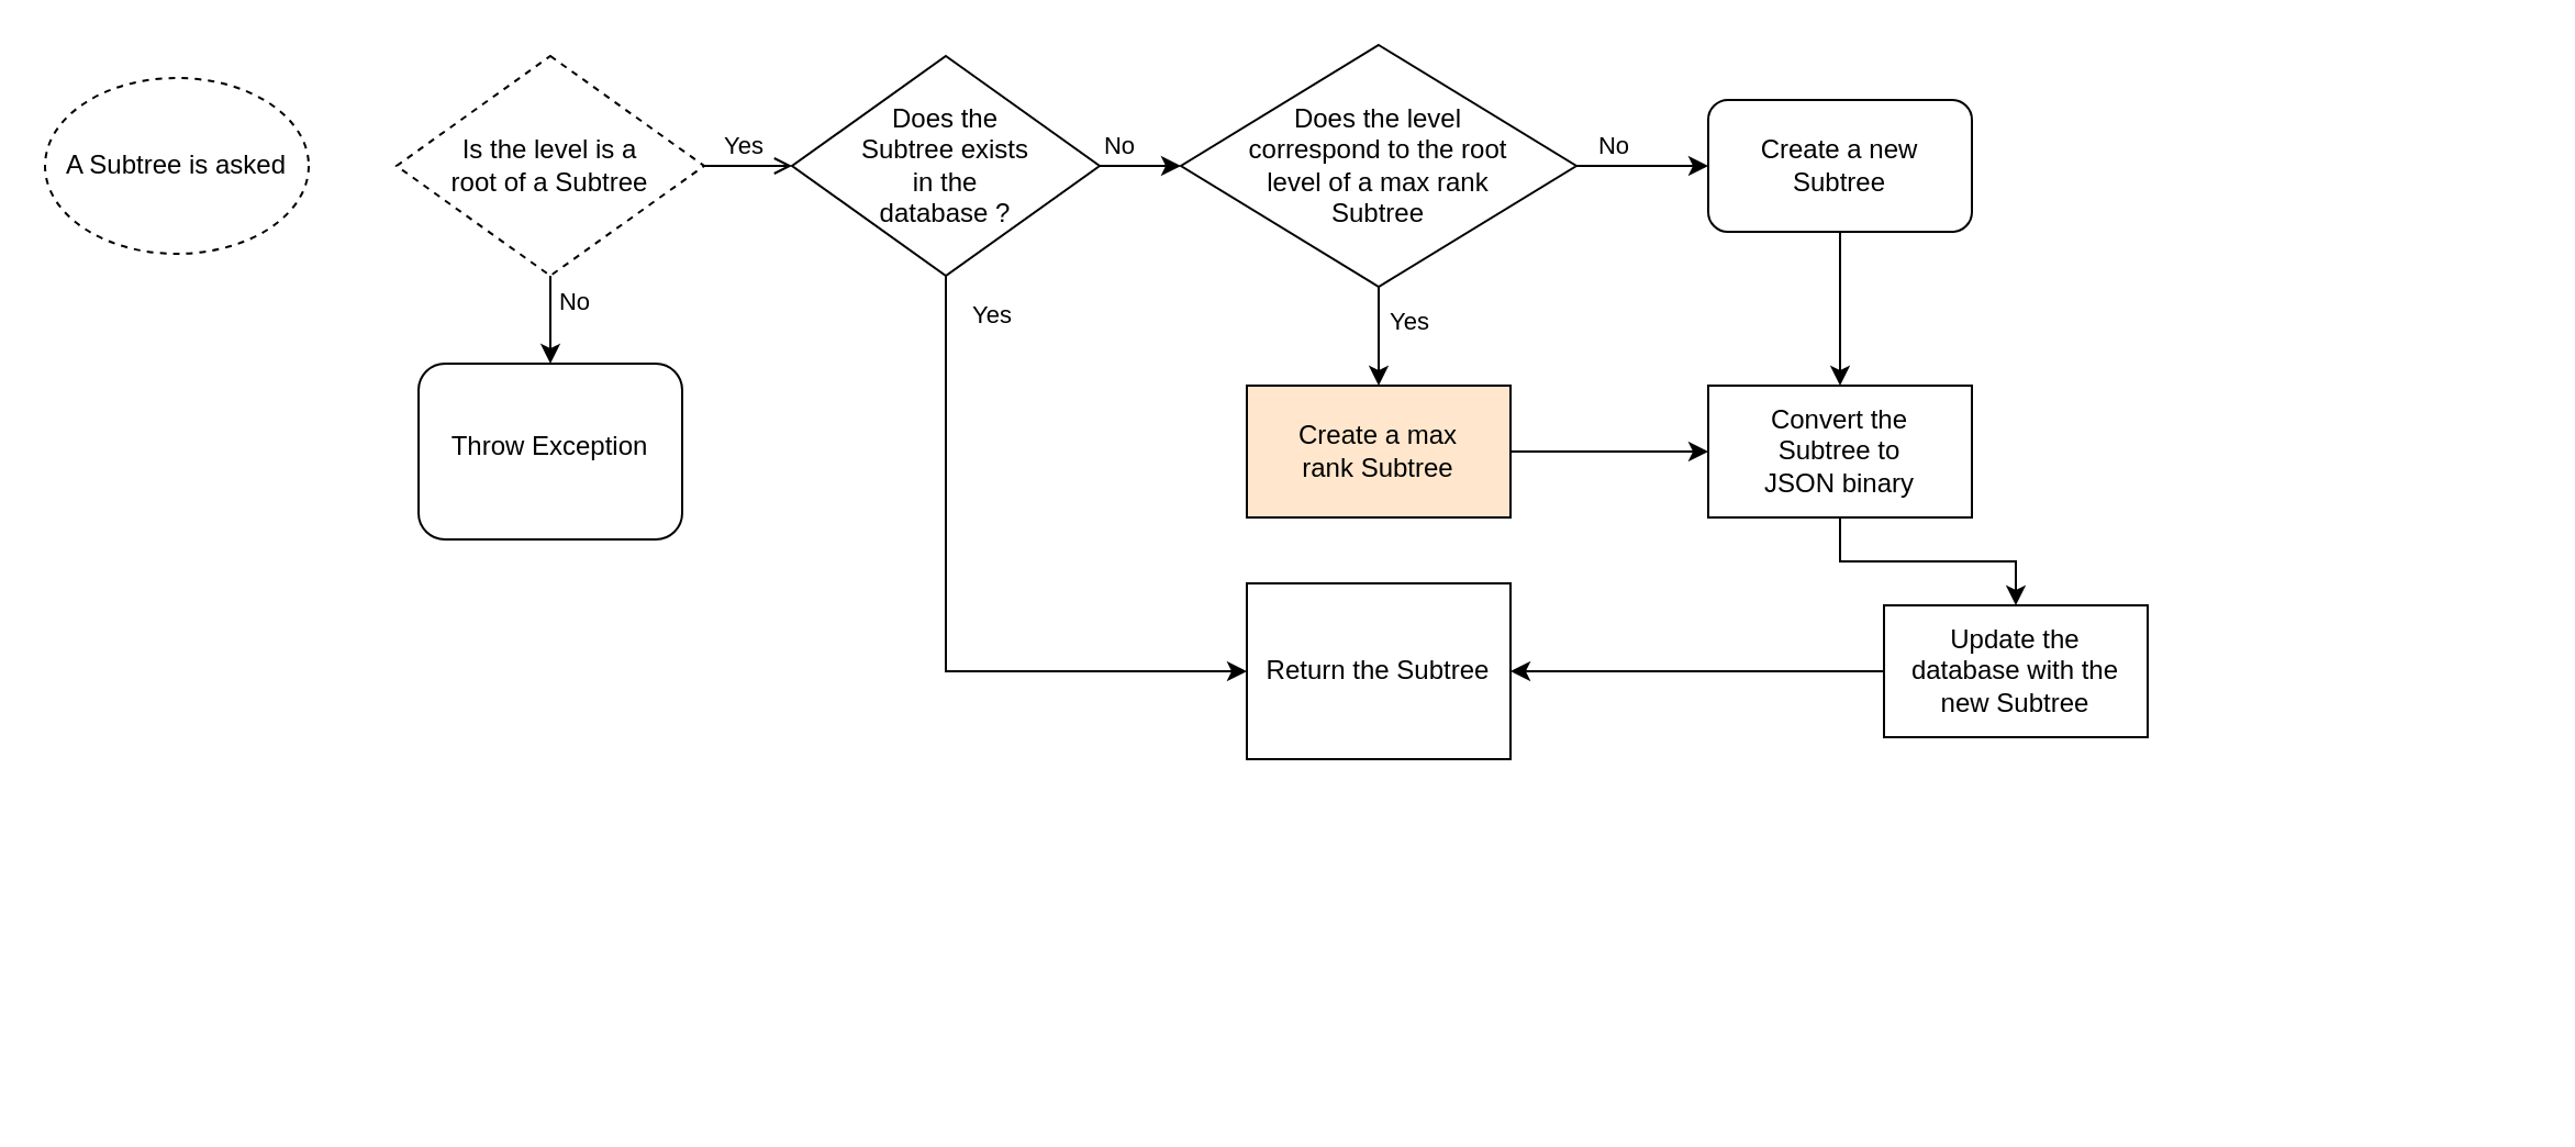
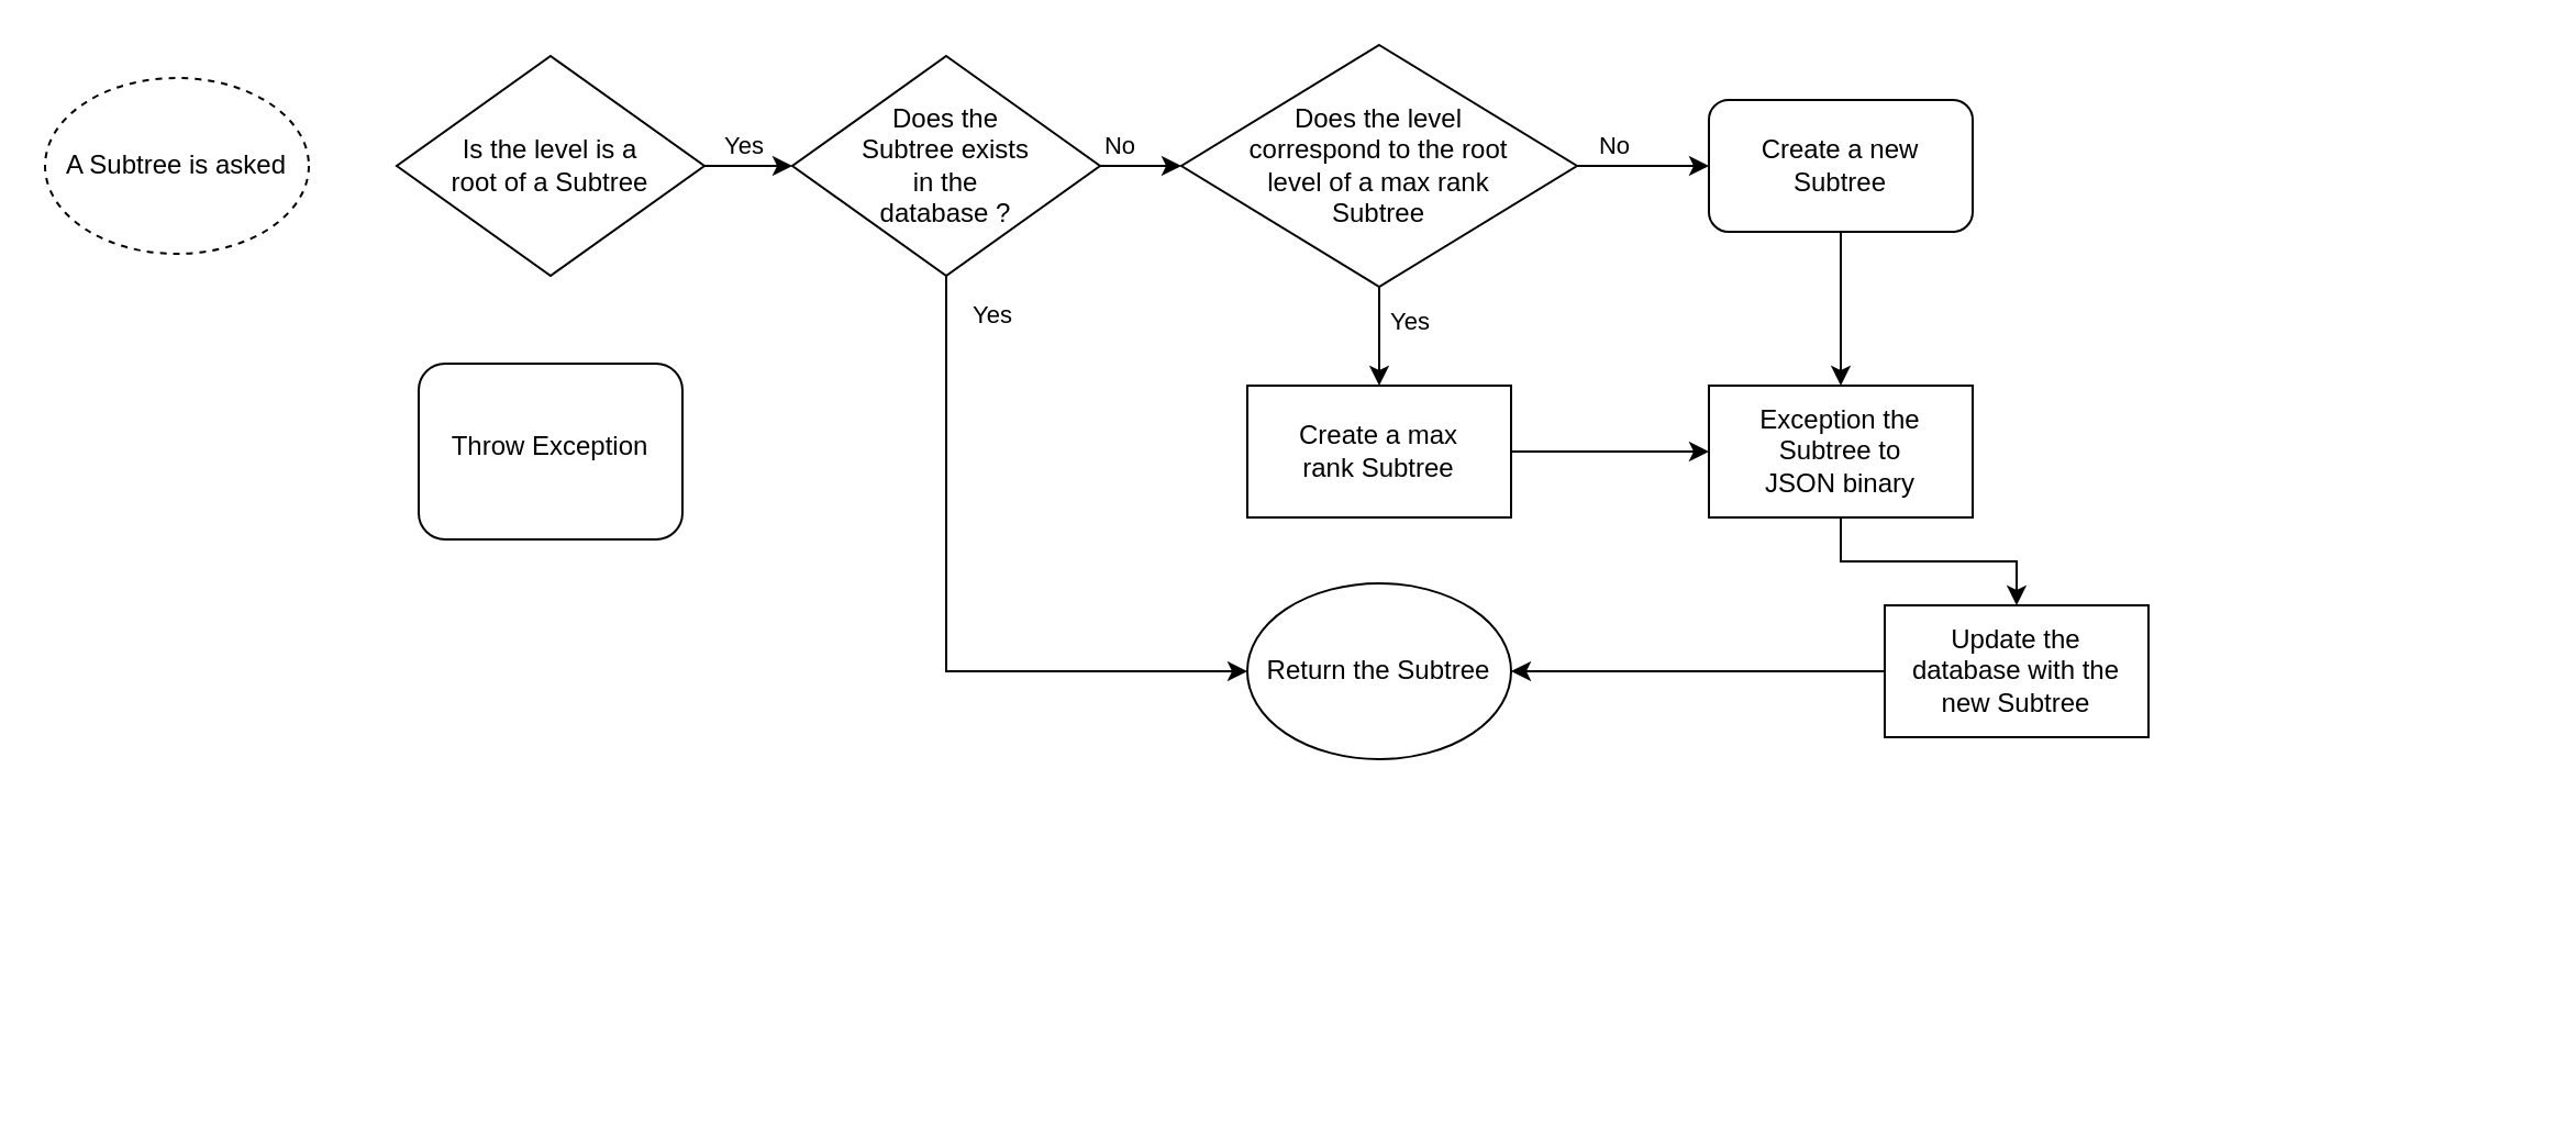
  <mxCell id="0" />
  <mxCell id="1" parent="0" />
  <mxCell id="2" style="edgeStyle=orthogonalEdgeStyle;rounded=0;orthogonalLoop=1;jettySize=auto;html=1;exitX=0;exitY=0.5;exitDx=0;exitDy=0;entryX=1;entryY=0.5;entryDx=0;entryDy=0;" parent="1" edge="1"><mxGeometry relative="1" as="geometry"><mxPoint x="1150" y="500" as="sourcePoint" /></mxGeometry></mxCell>
  <mxCell id="3" value="A Subtree is asked" style="ellipse;whiteSpace=wrap;html=1;dashed=1;" parent="1" vertex="1"><mxGeometry x="20" y="35" width="120" height="80" as="geometry" /></mxCell>
- <mxCell id="4" style="edgeStyle=orthogonalEdgeStyle;rounded=0;orthogonalLoop=1;jettySize=auto;html=1;exitX=1;exitY=0.5;exitDx=0;exitDy=0;endArrow=open;" edge="1" parent="1" source="8" target="14"><mxGeometry relative="1" as="geometry" /></mxCell>
+ <mxCell id="4" style="edgeStyle=orthogonalEdgeStyle;rounded=0;orthogonalLoop=1;jettySize=auto;html=1;exitX=1;exitY=0.5;exitDx=0;exitDy=0;" edge="1" parent="1" source="8" target="14"><mxGeometry relative="1" as="geometry" /></mxCell>
  <mxCell id="5" value="Yes" style="edgeLabel;html=1;align=center;verticalAlign=middle;resizable=0;points=[];" vertex="1" connectable="0" parent="4"><mxGeometry x="-0.15" y="-2" relative="1" as="geometry"><mxPoint y="-12" as="offset" /></mxGeometry></mxCell>
- <mxCell id="6" style="edgeStyle=orthogonalEdgeStyle;rounded=0;orthogonalLoop=1;jettySize=auto;html=1;exitX=0.5;exitY=1;exitDx=0;exitDy=0;" edge="1" parent="1" source="8" target="9"><mxGeometry relative="1" as="geometry" /></mxCell>
- <mxCell id="7" value="No" style="edgeLabel;html=1;align=center;verticalAlign=middle;resizable=0;points=[];" vertex="1" connectable="0" parent="6"><mxGeometry x="-0.45" y="-1" relative="1" as="geometry"><mxPoint x="11" as="offset" /></mxGeometry></mxCell>
- <mxCell id="8" value="Is the level is a root&amp;nbsp;&lt;span style=&quot;background-color: initial;&quot;&gt;of a Subtree&lt;/span&gt;" style="rhombus;whiteSpace=wrap;html=1;shadow=0;fontFamily=Helvetica;fontSize=12;align=center;strokeWidth=1;spacing=24;spacingTop=0;dashed=1;" parent="1" vertex="1"><mxGeometry x="180" y="25" width="140" height="100" as="geometry" /></mxCell>
+ <mxCell id="8" value="Is the level is a root&amp;nbsp;&lt;span style=&quot;background-color: initial;&quot;&gt;of a Subtree&lt;/span&gt;" style="rhombus;whiteSpace=wrap;html=1;shadow=0;fontFamily=Helvetica;fontSize=12;align=center;strokeWidth=1;spacing=24;spacingTop=0;" parent="1" vertex="1"><mxGeometry x="180" y="25" width="140" height="100" as="geometry" /></mxCell>
  <mxCell id="9" value="Throw Exception" style="whiteSpace=wrap;html=1;shadow=0;strokeWidth=1;spacing=6;spacingTop=-4;rounded=1;" parent="1" vertex="1"><mxGeometry x="190" y="165" width="120" height="80" as="geometry" /></mxCell>
  <mxCell id="10" style="edgeStyle=orthogonalEdgeStyle;rounded=0;orthogonalLoop=1;jettySize=auto;html=1;exitX=1;exitY=0.5;exitDx=0;exitDy=0;entryX=0;entryY=0.5;entryDx=0;entryDy=0;" parent="1" source="14" target="20" edge="1"><mxGeometry relative="1" as="geometry"><mxPoint x="517" y="75" as="targetPoint" /></mxGeometry></mxCell>
  <mxCell id="11" value="No" style="edgeLabel;html=1;align=center;verticalAlign=middle;resizable=0;points=[];" parent="10" vertex="1" connectable="0"><mxGeometry x="0.06" y="-2" relative="1" as="geometry"><mxPoint x="-12" y="-12" as="offset" /></mxGeometry></mxCell>
  <mxCell id="12" style="edgeStyle=orthogonalEdgeStyle;rounded=0;orthogonalLoop=1;jettySize=auto;html=1;exitX=0.5;exitY=1;exitDx=0;exitDy=0;entryX=0;entryY=0.5;entryDx=0;entryDy=0;" edge="1" parent="1" source="14" target="15"><mxGeometry relative="1" as="geometry" /></mxCell>
  <mxCell id="13" value="Yes" style="edgeLabel;html=1;align=center;verticalAlign=middle;resizable=0;points=[];" vertex="1" connectable="0" parent="12"><mxGeometry x="-0.729" y="1" relative="1" as="geometry"><mxPoint x="19" y="-26" as="offset" /></mxGeometry></mxCell>
  <mxCell id="14" value="Does the Subtree exists in the database ?" style="rhombus;whiteSpace=wrap;html=1;shadow=0;fontFamily=Helvetica;fontSize=12;align=center;strokeWidth=1;spacing=31;spacingTop=0;spacingRight=0;" parent="1" vertex="1"><mxGeometry x="360" y="25" width="140" height="100" as="geometry" /></mxCell>
- <mxCell id="15" value="Return the Subtree" style="whiteSpace=wrap;html=1;rounded=0;" parent="1" vertex="1"><mxGeometry x="567" y="265" width="120" height="80" as="geometry" /></mxCell>
+ <mxCell id="15" value="Return the Subtree" style="ellipse;whiteSpace=wrap;html=1;" parent="1" vertex="1"><mxGeometry x="567" y="265" width="120" height="80" as="geometry" /></mxCell>
  <mxCell id="16" value="" style="edgeStyle=orthogonalEdgeStyle;rounded=0;orthogonalLoop=1;jettySize=auto;html=1;" parent="1" source="20" target="22" edge="1"><mxGeometry relative="1" as="geometry" /></mxCell>
  <mxCell id="17" value="No" style="edgeLabel;html=1;align=center;verticalAlign=middle;resizable=0;points=[];" parent="16" vertex="1" connectable="0"><mxGeometry x="-0.467" y="-4" relative="1" as="geometry"><mxPoint y="-14" as="offset" /></mxGeometry></mxCell>
  <mxCell id="18" value="" style="edgeStyle=orthogonalEdgeStyle;rounded=0;orthogonalLoop=1;jettySize=auto;html=1;" parent="1" source="20" target="24" edge="1"><mxGeometry relative="1" as="geometry" /></mxCell>
  <mxCell id="19" value="Yes" style="edgeLabel;html=1;align=center;verticalAlign=middle;resizable=0;points=[];" parent="18" vertex="1" connectable="0"><mxGeometry x="-0.333" y="-2" relative="1" as="geometry"><mxPoint x="15" as="offset" /></mxGeometry></mxCell>
  <mxCell id="20" value="Does the level correspond to the root level of a max rank Subtree" style="rhombus;whiteSpace=wrap;html=1;shadow=0;fontFamily=Helvetica;fontSize=12;align=center;strokeWidth=1;spacing=31;spacingTop=0;spacingRight=0;" parent="1" vertex="1"><mxGeometry x="537" y="20" width="180" height="110" as="geometry" /></mxCell>
  <mxCell id="21" style="edgeStyle=orthogonalEdgeStyle;rounded=0;orthogonalLoop=1;jettySize=auto;html=1;exitX=0.5;exitY=1;exitDx=0;exitDy=0;entryX=0.5;entryY=1;entryDx=0;entryDy=0;" parent="1" source="22" target="26" edge="1"><mxGeometry relative="1" as="geometry" /></mxCell>
  <mxCell id="22" value="Create a new Subtree" style="whiteSpace=wrap;html=1;shadow=0;strokeWidth=1;spacing=18;spacingTop=0;spacingRight=0;rounded=1;" parent="1" vertex="1"><mxGeometry x="777" y="45" width="120" height="60" as="geometry" /></mxCell>
  <mxCell id="23" style="edgeStyle=orthogonalEdgeStyle;rounded=0;orthogonalLoop=1;jettySize=auto;html=1;exitX=0;exitY=0.5;exitDx=0;exitDy=0;entryX=1;entryY=0.5;entryDx=0;entryDy=0;" parent="1" source="24" target="26" edge="1"><mxGeometry relative="1" as="geometry" /></mxCell>
- <mxCell id="24" value="Create a max rank Subtree" style="whiteSpace=wrap;html=1;shadow=0;strokeWidth=1;spacing=20;spacingTop=0;spacingRight=0;direction=west;fillColor=#ffe6cc;" parent="1" vertex="1"><mxGeometry x="567" y="175" width="120" height="60" as="geometry" /></mxCell>
+ <mxCell id="24" value="Create a max rank Subtree" style="whiteSpace=wrap;html=1;shadow=0;strokeWidth=1;spacing=20;spacingTop=0;spacingRight=0;direction=west;" parent="1" vertex="1"><mxGeometry x="567" y="175" width="120" height="60" as="geometry" /></mxCell>
  <mxCell id="25" value="" style="edgeStyle=orthogonalEdgeStyle;rounded=0;orthogonalLoop=1;jettySize=auto;html=1;" edge="1" parent="1" source="26" target="28"><mxGeometry relative="1" as="geometry" /></mxCell>
- <mxCell id="26" value="Convert the Subtree to JSON binary" style="whiteSpace=wrap;html=1;shadow=0;strokeWidth=1;spacing=20;spacingTop=0;spacingRight=0;direction=west;" parent="1" vertex="1"><mxGeometry x="777" y="175" width="120" height="60" as="geometry" /></mxCell>
+ <mxCell id="26" value="Exception the Subtree to JSON binary" style="whiteSpace=wrap;html=1;shadow=0;strokeWidth=1;spacing=20;spacingTop=0;spacingRight=0;direction=west;" parent="1" vertex="1"><mxGeometry x="777" y="175" width="120" height="60" as="geometry" /></mxCell>
  <mxCell id="27" style="edgeStyle=orthogonalEdgeStyle;rounded=0;orthogonalLoop=1;jettySize=auto;html=1;exitX=0;exitY=0.5;exitDx=0;exitDy=0;entryX=1;entryY=0.5;entryDx=0;entryDy=0;" edge="1" parent="1" source="28" target="15"><mxGeometry relative="1" as="geometry" /></mxCell>
  <mxCell id="28" value="Update the database with the new Subtree" style="whiteSpace=wrap;html=1;shadow=0;strokeWidth=1;spacing=12;spacingTop=0;spacingRight=0;" vertex="1" parent="1"><mxGeometry x="857" y="275" width="120" height="60" as="geometry" /></mxCell>
